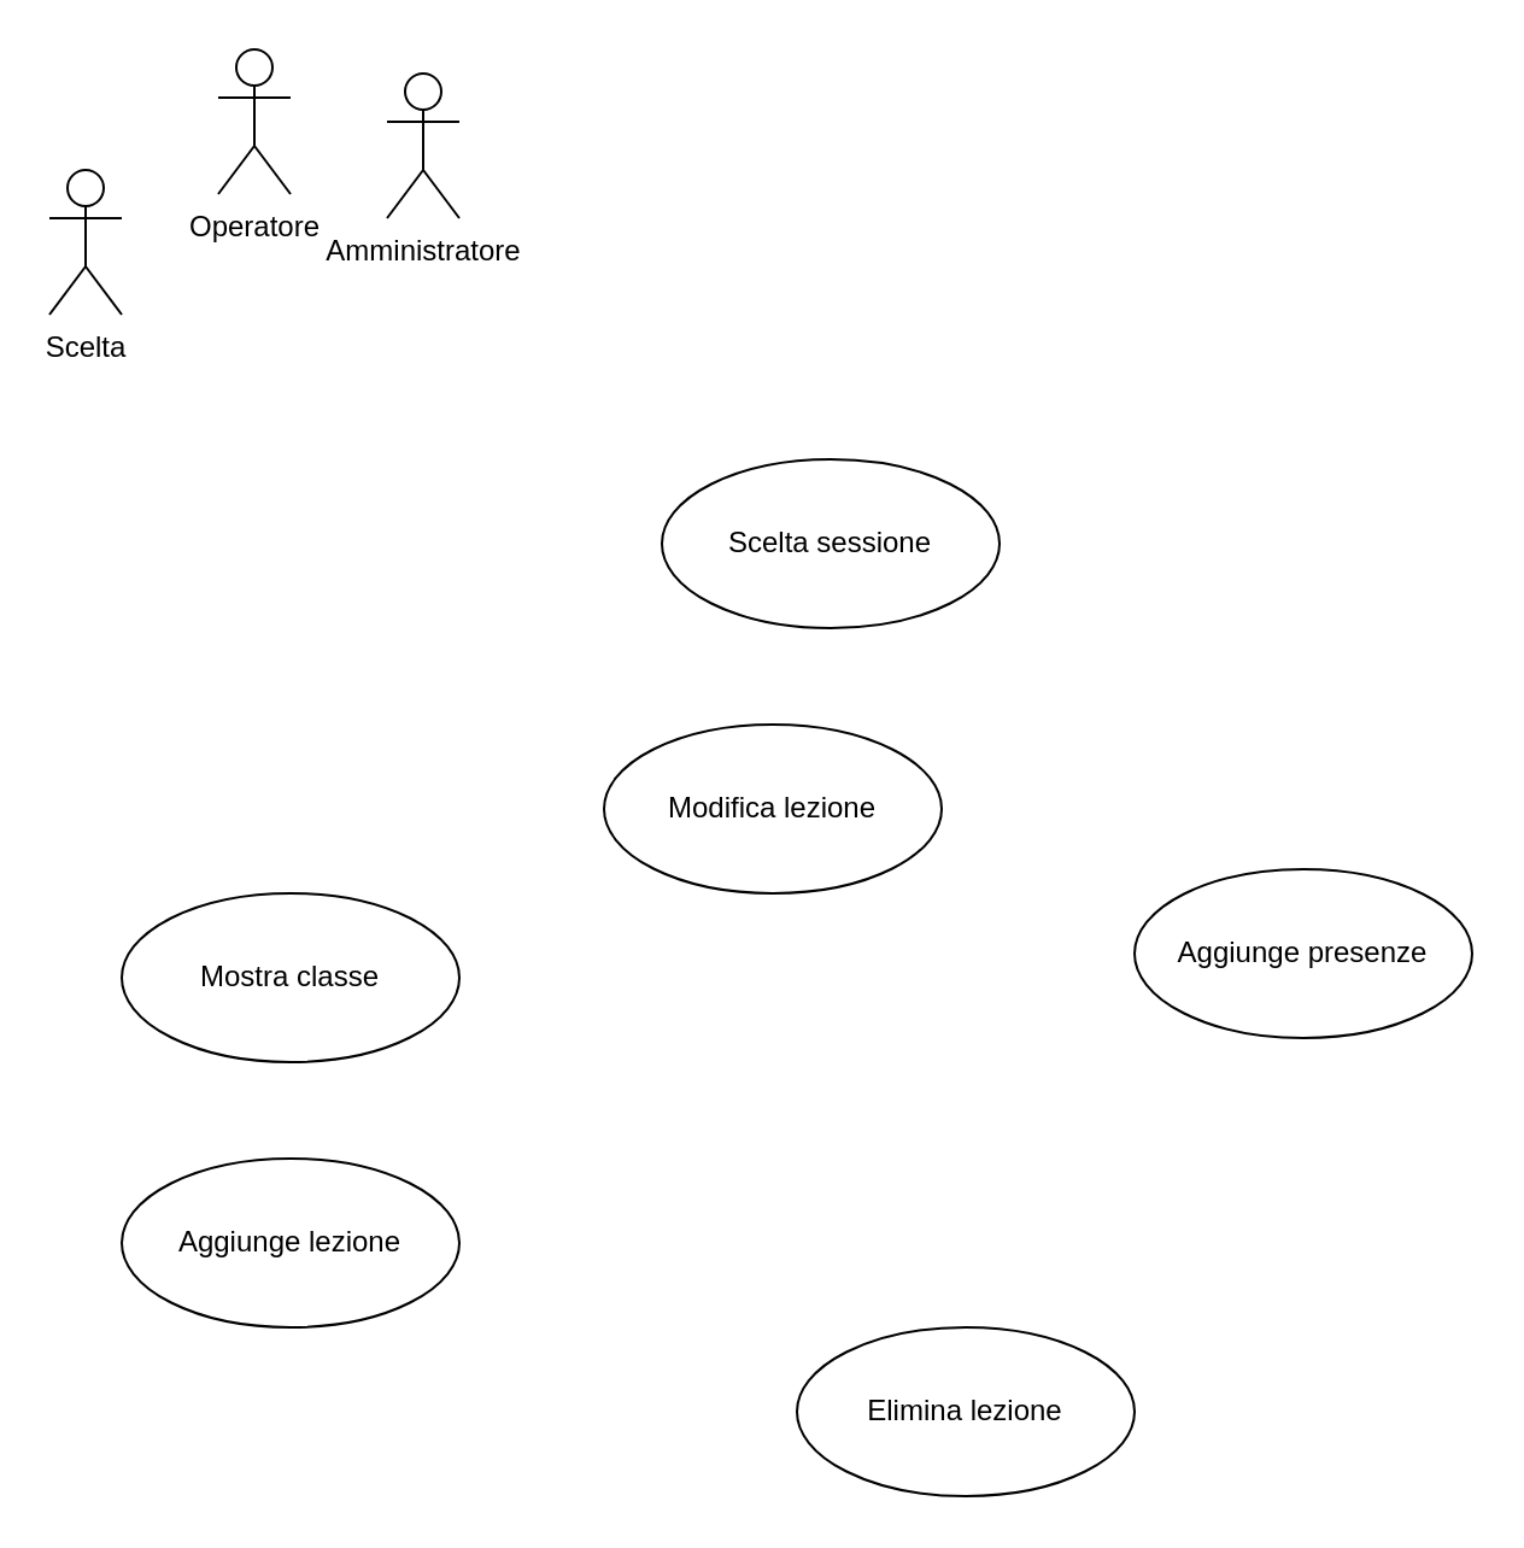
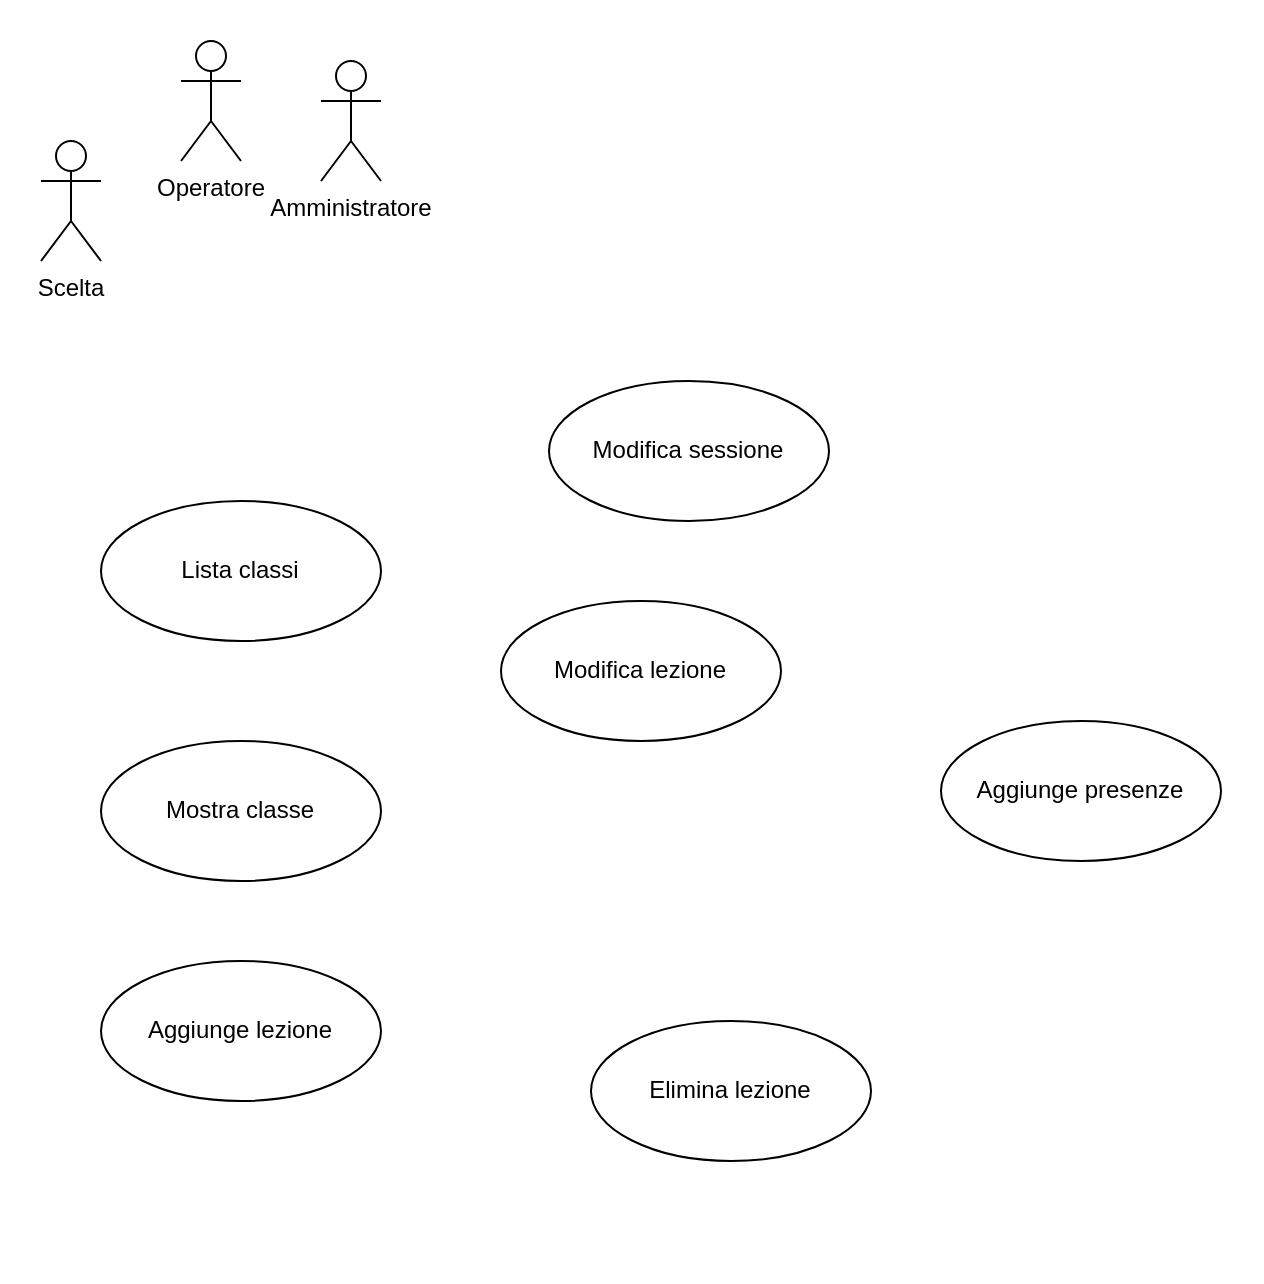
  <mxCell id="0" />
  <mxCell id="1" parent="0" />
  <mxCell id="2" value="Scelta&lt;br&gt;" style="shape=umlActor;verticalLabelPosition=bottom;verticalAlign=top;html=1;outlineConnect=0;" vertex="1" parent="1"><mxGeometry x="20" y="70" width="30" height="60" as="geometry" /></mxCell>
  <mxCell id="3" value="Operatore" style="shape=umlActor;verticalLabelPosition=bottom;verticalAlign=top;html=1;outlineConnect=0;" vertex="1" parent="1"><mxGeometry x="90" y="20" width="30" height="60" as="geometry" /></mxCell>
  <mxCell id="4" value="Amministratore&lt;br&gt;" style="shape=umlActor;verticalLabelPosition=bottom;verticalAlign=top;html=1;outlineConnect=0;" vertex="1" parent="1"><mxGeometry x="160" y="30" width="30" height="60" as="geometry" /></mxCell>
- <mxCell id="6" value="Scelta sessione" style="ellipse;whiteSpace=wrap;html=1;" vertex="1" parent="1"><mxGeometry x="274" y="190" width="140" height="70" as="geometry" /></mxCell>
+ <mxCell id="5" value="Lista classi&lt;br&gt;" style="ellipse;whiteSpace=wrap;html=1;" vertex="1" parent="1"><mxGeometry x="50" y="250" width="140" height="70" as="geometry" /></mxCell>
+ <mxCell id="6" value="Modifica sessione" style="ellipse;whiteSpace=wrap;html=1;" vertex="1" parent="1"><mxGeometry x="274" y="190" width="140" height="70" as="geometry" /></mxCell>
  <mxCell id="7" value="Mostra classe" style="ellipse;whiteSpace=wrap;html=1;" vertex="1" parent="1"><mxGeometry x="50" y="370" width="140" height="70" as="geometry" /></mxCell>
  <mxCell id="8" value="Aggiunge lezione" style="ellipse;whiteSpace=wrap;html=1;" vertex="1" parent="1"><mxGeometry x="50" y="480" width="140" height="70" as="geometry" /></mxCell>
  <mxCell id="9" value="Aggiunge presenze" style="ellipse;whiteSpace=wrap;html=1;" vertex="1" parent="1"><mxGeometry x="470" y="360" width="140" height="70" as="geometry" /></mxCell>
  <mxCell id="10" value="Modifica lezione" style="ellipse;whiteSpace=wrap;html=1;" vertex="1" parent="1"><mxGeometry x="250" y="300" width="140" height="70" as="geometry" /></mxCell>
- <mxCell id="11" value="Elimina lezione" style="ellipse;whiteSpace=wrap;html=1;" vertex="1" parent="1"><mxGeometry x="330" y="550" width="140" height="70" as="geometry" /></mxCell>
+ <mxCell id="11" value="Elimina lezione" style="ellipse;whiteSpace=wrap;html=1;" vertex="1" parent="1"><mxGeometry x="295" y="510" width="140" height="70" as="geometry" /></mxCell>
